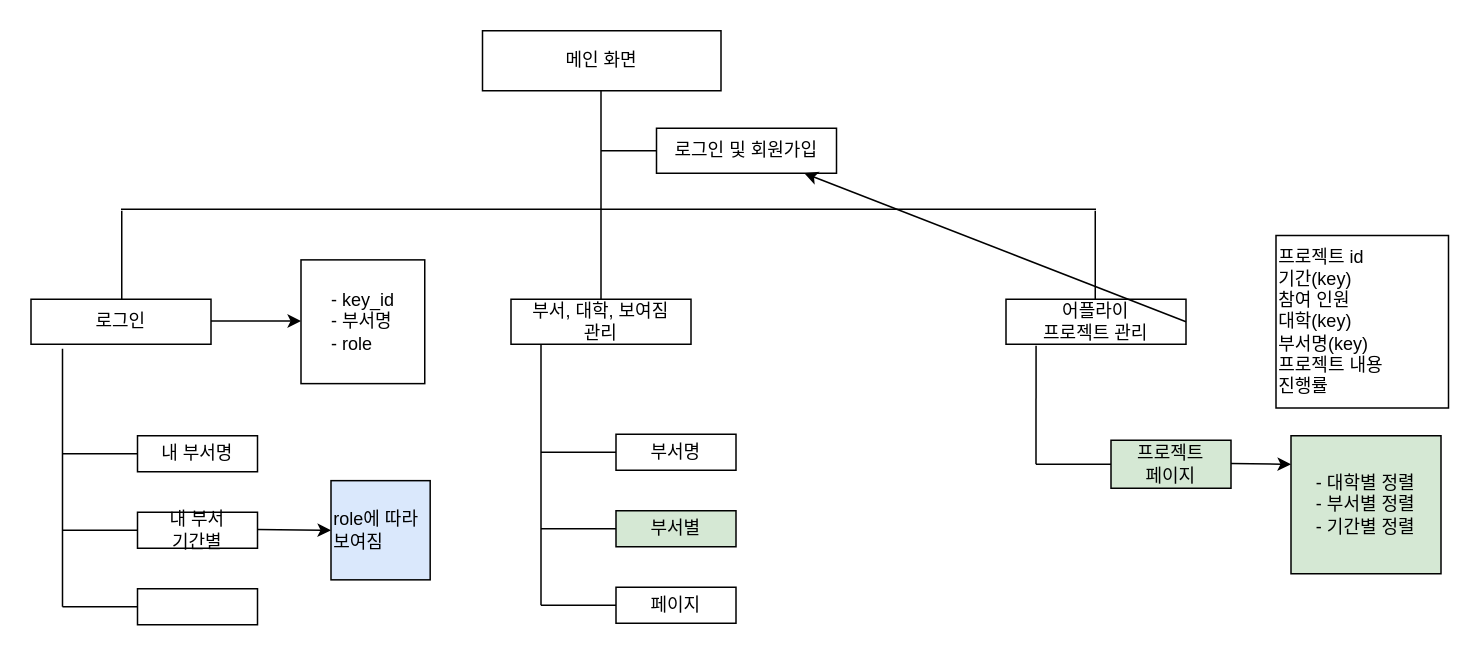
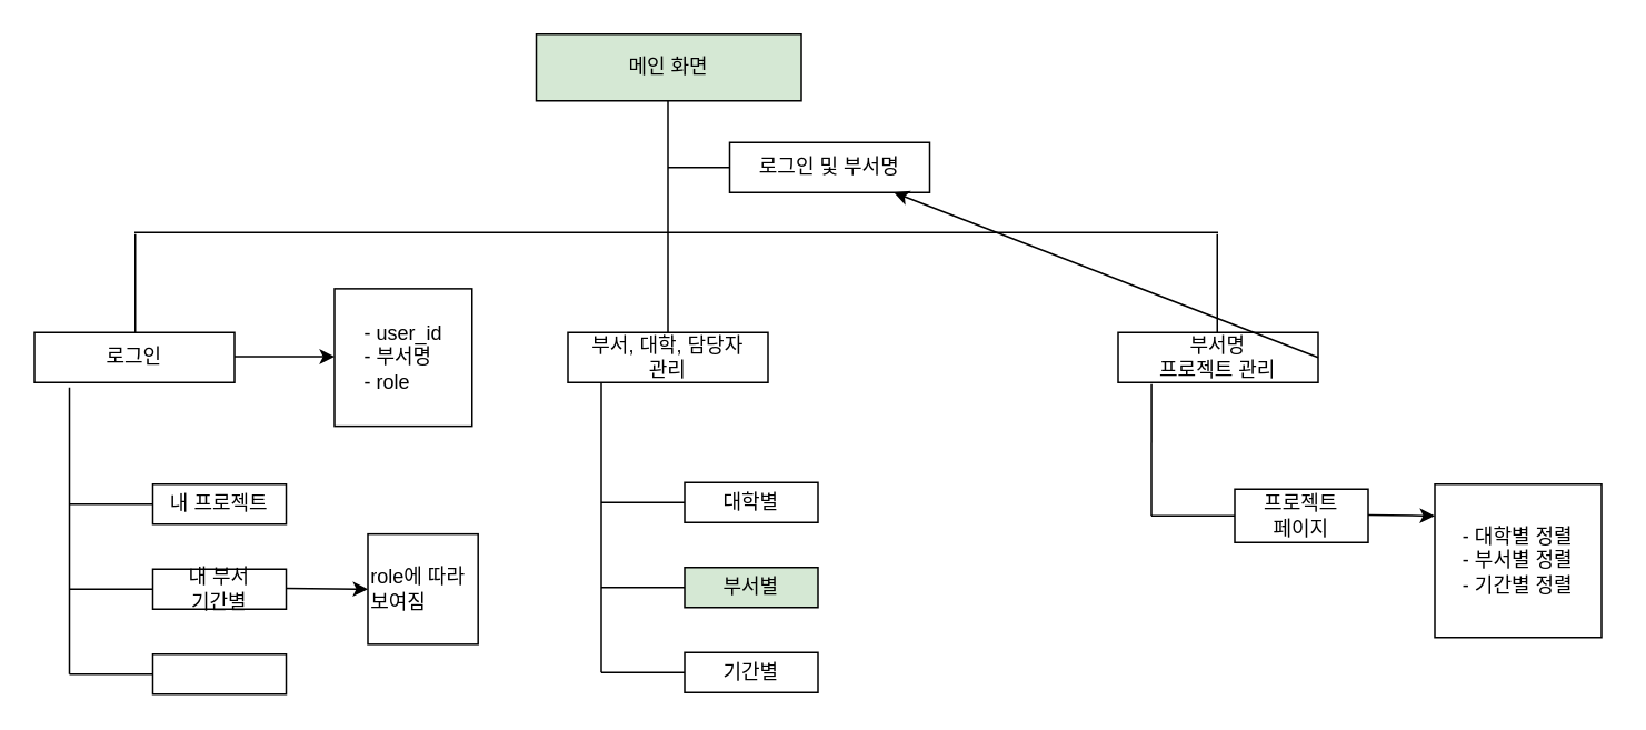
  <mxCell id="0" />
  <mxCell id="1" parent="0" />
- <mxCell id="2" value="메인 화면" style="rounded=0;whiteSpace=wrap;html=1;" vertex="1" parent="1"><mxGeometry x="321" y="20" width="159" height="40" as="geometry" /></mxCell>
+ <mxCell id="2" value="메인 화면" style="rounded=0;whiteSpace=wrap;html=1;fillColor=#d5e8d4;" vertex="1" parent="1"><mxGeometry x="321" y="20" width="159" height="40" as="geometry" /></mxCell>
  <mxCell id="3" value="" style="endArrow=none;html=1;rounded=0;entryX=0.5;entryY=1;entryDx=0;entryDy=0;exitX=0.5;exitY=0;exitDx=0;exitDy=0;" edge="1" parent="1" source="21"><mxGeometry width="50" height="50" relative="1" as="geometry"><mxPoint x="400" y="140" as="sourcePoint" /><mxPoint x="400" y="60" as="targetPoint" /></mxGeometry></mxCell>
  <mxCell id="4" value="" style="endArrow=none;html=1;rounded=0;" edge="1" parent="1"><mxGeometry width="50" height="50" relative="1" as="geometry"><mxPoint x="400" y="100" as="sourcePoint" /><mxPoint x="437" y="100" as="targetPoint" /></mxGeometry></mxCell>
- <mxCell id="5" value="로그인 및 회원가입" style="rounded=0;whiteSpace=wrap;html=1;" vertex="1" parent="1"><mxGeometry x="437" y="85" width="120" height="30" as="geometry" /></mxCell>
+ <mxCell id="5" value="로그인 및 부서명" style="rounded=0;whiteSpace=wrap;html=1;" vertex="1" parent="1"><mxGeometry x="437" y="85" width="120" height="30" as="geometry" /></mxCell>
  <mxCell id="6" value="" style="endArrow=none;html=1;rounded=0;" edge="1" parent="1"><mxGeometry width="50" height="50" relative="1" as="geometry"><mxPoint x="80" y="139" as="sourcePoint" /><mxPoint x="730" y="139" as="targetPoint" /></mxGeometry></mxCell>
  <mxCell id="7" value="" style="endArrow=none;html=1;rounded=0;" edge="1" parent="1"><mxGeometry width="50" height="50" relative="1" as="geometry"><mxPoint x="80.5" y="199" as="sourcePoint" /><mxPoint x="80.5" y="140" as="targetPoint" /></mxGeometry></mxCell>
  <mxCell id="8" value="로그인" style="rounded=0;whiteSpace=wrap;html=1;" vertex="1" parent="1"><mxGeometry x="20" y="199" width="120" height="30" as="geometry" /></mxCell>
  <mxCell id="9" value="" style="endArrow=none;html=1;rounded=0;" edge="1" parent="1"><mxGeometry width="50" height="50" relative="1" as="geometry"><mxPoint x="729.5" y="199" as="sourcePoint" /><mxPoint x="729.5" y="140" as="targetPoint" /></mxGeometry></mxCell>
- <mxCell id="10" value="어플라이 &lt;br&gt;프로젝트 관리" style="rounded=0;whiteSpace=wrap;html=1;" vertex="1" parent="1"><mxGeometry x="670" y="199" width="120" height="30" as="geometry" /></mxCell>
+ <mxCell id="10" value="부서명 &lt;br&gt;프로젝트 관리" style="rounded=0;whiteSpace=wrap;html=1;" vertex="1" parent="1"><mxGeometry x="670" y="199" width="120" height="30" as="geometry" /></mxCell>
  <mxCell id="11" value="" style="endArrow=none;html=1;rounded=0;entryX=0.175;entryY=1.1;entryDx=0;entryDy=0;entryPerimeter=0;" edge="1" parent="1" target="8"><mxGeometry width="50" height="50" relative="1" as="geometry"><mxPoint x="41" y="404" as="sourcePoint" /><mxPoint x="41" y="239" as="targetPoint" /></mxGeometry></mxCell>
  <mxCell id="12" value="" style="endArrow=none;html=1;rounded=0;" edge="1" parent="1"><mxGeometry width="50" height="50" relative="1" as="geometry"><mxPoint x="41" y="302" as="sourcePoint" /><mxPoint x="91" y="302" as="targetPoint" /></mxGeometry></mxCell>
  <mxCell id="13" value="" style="endArrow=none;html=1;rounded=0;" edge="1" parent="1"><mxGeometry width="50" height="50" relative="1" as="geometry"><mxPoint x="41" y="353" as="sourcePoint" /><mxPoint x="91" y="353" as="targetPoint" /></mxGeometry></mxCell>
- <mxCell id="14" value="내 부서명" style="rounded=0;whiteSpace=wrap;html=1;" vertex="1" parent="1"><mxGeometry x="91" y="290" width="80" height="24" as="geometry" /></mxCell>
+ <mxCell id="14" value="내 프로젝트" style="rounded=0;whiteSpace=wrap;html=1;" vertex="1" parent="1"><mxGeometry x="91" y="290" width="80" height="24" as="geometry" /></mxCell>
  <mxCell id="15" value="내 부서 &lt;br&gt;기간별" style="rounded=0;whiteSpace=wrap;html=1;" vertex="1" parent="1"><mxGeometry x="91" y="341" width="80" height="24" as="geometry" /></mxCell>
  <mxCell id="16" value="" style="endArrow=none;html=1;rounded=0;entryX=0.167;entryY=1.033;entryDx=0;entryDy=0;entryPerimeter=0;" edge="1" parent="1" target="10"><mxGeometry width="50" height="50" relative="1" as="geometry"><mxPoint x="690" y="309" as="sourcePoint" /><mxPoint x="690" y="249" as="targetPoint" /></mxGeometry></mxCell>
  <mxCell id="17" value="" style="endArrow=none;html=1;rounded=0;" edge="1" parent="1"><mxGeometry width="50" height="50" relative="1" as="geometry"><mxPoint x="690" y="309" as="sourcePoint" /><mxPoint x="740" y="309" as="targetPoint" /></mxGeometry></mxCell>
- <mxCell id="18" value="프로젝트&lt;br&gt;페이지" style="rounded=0;whiteSpace=wrap;html=1;fillColor=#d5e8d4;" vertex="1" parent="1"><mxGeometry x="740" y="293" width="80" height="32" as="geometry" /></mxCell>
- <mxCell id="19" value="&lt;span style=&quot;background-color: initial;&quot;&gt;프로젝트 id&lt;/span&gt;&lt;br&gt;&lt;span style=&quot;background-color: initial;&quot;&gt;기간(key)&lt;/span&gt;&lt;br&gt;&lt;span style=&quot;background-color: initial;&quot;&gt;참여 인원&lt;/span&gt;&lt;br&gt;&lt;span style=&quot;background-color: initial;&quot;&gt;대학(key)&lt;/span&gt;&lt;br&gt;&lt;span style=&quot;background-color: initial;&quot;&gt;부서명(key)&lt;/span&gt;&lt;br&gt;&lt;span style=&quot;background-color: initial;&quot;&gt;프로젝트 내용&lt;/span&gt;&lt;br&gt;&lt;span style=&quot;background-color: initial;&quot;&gt;진행률&lt;/span&gt;" style="whiteSpace=wrap;html=1;aspect=fixed;align=left;" vertex="1" parent="1"><mxGeometry x="850" y="156.5" width="115" height="115" as="geometry" /></mxCell>
+ <mxCell id="18" value="프로젝트&lt;br&gt;페이지" style="rounded=0;whiteSpace=wrap;html=1;" vertex="1" parent="1"><mxGeometry x="740" y="293" width="80" height="32" as="geometry" /></mxCell>
  <mxCell id="20" value="" style="endArrow=classic;html=1;rounded=0;exitX=1;exitY=0.5;exitDx=0;exitDy=0;" edge="1" parent="1" source="10" target="5"><mxGeometry width="50" height="50" relative="1" as="geometry"><mxPoint x="790" y="215.99" as="sourcePoint" /><mxPoint x="840" y="216" as="targetPoint" /></mxGeometry></mxCell>
- <mxCell id="21" value="부서, 대학, 보여짐&lt;br&gt;관리" style="rounded=0;whiteSpace=wrap;html=1;" vertex="1" parent="1"><mxGeometry x="340" y="199" width="120" height="30" as="geometry" /></mxCell>
+ <mxCell id="21" value="부서, 대학, 담당자&lt;br&gt;관리" style="rounded=0;whiteSpace=wrap;html=1;" vertex="1" parent="1"><mxGeometry x="340" y="199" width="120" height="30" as="geometry" /></mxCell>
  <mxCell id="22" value="" style="endArrow=none;html=1;rounded=0;" edge="1" parent="1"><mxGeometry width="50" height="50" relative="1" as="geometry"><mxPoint x="41" y="404" as="sourcePoint" /><mxPoint x="91" y="404" as="targetPoint" /></mxGeometry></mxCell>
  <mxCell id="23" value="" style="rounded=0;whiteSpace=wrap;html=1;" vertex="1" parent="1"><mxGeometry x="91" y="392" width="80" height="24" as="geometry" /></mxCell>
  <mxCell id="24" value="" style="endArrow=none;html=1;rounded=0;entryX=0.167;entryY=1.033;entryDx=0;entryDy=0;entryPerimeter=0;" edge="1" parent="1"><mxGeometry width="50" height="50" relative="1" as="geometry"><mxPoint x="360" y="403" as="sourcePoint" /><mxPoint x="360" y="229" as="targetPoint" /></mxGeometry></mxCell>
  <mxCell id="25" value="" style="endArrow=none;html=1;rounded=0;" edge="1" parent="1"><mxGeometry width="50" height="50" relative="1" as="geometry"><mxPoint x="360" y="301" as="sourcePoint" /><mxPoint x="410" y="301" as="targetPoint" /></mxGeometry></mxCell>
  <mxCell id="26" value="" style="endArrow=none;html=1;rounded=0;" edge="1" parent="1"><mxGeometry width="50" height="50" relative="1" as="geometry"><mxPoint x="360" y="352" as="sourcePoint" /><mxPoint x="410" y="352" as="targetPoint" /></mxGeometry></mxCell>
- <mxCell id="27" value="부서명" style="rounded=0;whiteSpace=wrap;html=1;" vertex="1" parent="1"><mxGeometry x="410" y="289" width="80" height="24" as="geometry" /></mxCell>
+ <mxCell id="27" value="대학별" style="rounded=0;whiteSpace=wrap;html=1;" vertex="1" parent="1"><mxGeometry x="410" y="289" width="80" height="24" as="geometry" /></mxCell>
  <mxCell id="28" value="부서별" style="rounded=0;whiteSpace=wrap;html=1;fillColor=#d5e8d4;" vertex="1" parent="1"><mxGeometry x="410" y="340" width="80" height="24" as="geometry" /></mxCell>
  <mxCell id="29" value="" style="endArrow=none;html=1;rounded=0;" edge="1" parent="1"><mxGeometry width="50" height="50" relative="1" as="geometry"><mxPoint x="360" y="403" as="sourcePoint" /><mxPoint x="410" y="403" as="targetPoint" /></mxGeometry></mxCell>
- <mxCell id="30" value="페이지" style="rounded=0;whiteSpace=wrap;html=1;" vertex="1" parent="1"><mxGeometry x="410" y="391" width="80" height="24" as="geometry" /></mxCell>
- <mxCell id="31" value="&lt;span style=&quot;background-color: initial;&quot;&gt;- 대학별 정렬&lt;br&gt;- 부서별 정렬&lt;br&gt;- 기간별 정렬&lt;br&gt;&lt;/span&gt;" style="rounded=0;whiteSpace=wrap;html=1;fillColor=#d5e8d4;" vertex="1" parent="1"><mxGeometry x="860" y="290" width="100" height="92" as="geometry" /></mxCell>
+ <mxCell id="30" value="기간별" style="rounded=0;whiteSpace=wrap;html=1;" vertex="1" parent="1"><mxGeometry x="410" y="391" width="80" height="24" as="geometry" /></mxCell>
+ <mxCell id="31" value="&lt;span style=&quot;background-color: initial;&quot;&gt;- 대학별 정렬&lt;br&gt;- 부서별 정렬&lt;br&gt;- 기간별 정렬&lt;br&gt;&lt;/span&gt;" style="rounded=0;whiteSpace=wrap;html=1;" vertex="1" parent="1"><mxGeometry x="860" y="290" width="100" height="92" as="geometry" /></mxCell>
  <mxCell id="32" value="" style="endArrow=classic;html=1;rounded=0;exitX=1;exitY=0.5;exitDx=0;exitDy=0;" edge="1" parent="1"><mxGeometry width="50" height="50" relative="1" as="geometry"><mxPoint x="820" y="308.5" as="sourcePoint" /><mxPoint x="860" y="309" as="targetPoint" /></mxGeometry></mxCell>
- <mxCell id="33" value="&lt;div style=&quot;text-align: left;&quot;&gt;&lt;span style=&quot;background-color: initial;&quot;&gt;- key_id&lt;/span&gt;&lt;/div&gt;&lt;span style=&quot;background-color: initial;&quot;&gt;&lt;div style=&quot;text-align: left;&quot;&gt;&lt;span style=&quot;background-color: initial;&quot;&gt;- 부서명&lt;/span&gt;&lt;/div&gt;&lt;/span&gt;&lt;span style=&quot;background-color: initial;&quot;&gt;&lt;div style=&quot;text-align: left;&quot;&gt;&lt;span style=&quot;background-color: initial;&quot;&gt;- role&lt;/span&gt;&lt;/div&gt;&lt;/span&gt;" style="whiteSpace=wrap;html=1;aspect=fixed;align=center;" vertex="1" parent="1"><mxGeometry x="200" y="172.75" width="82.5" height="82.5" as="geometry" /></mxCell>
+ <mxCell id="33" value="&lt;div style=&quot;text-align: left;&quot;&gt;&lt;span style=&quot;background-color: initial;&quot;&gt;- user_id&lt;/span&gt;&lt;/div&gt;&lt;span style=&quot;background-color: initial;&quot;&gt;&lt;div style=&quot;text-align: left;&quot;&gt;&lt;span style=&quot;background-color: initial;&quot;&gt;- 부서명&lt;/span&gt;&lt;/div&gt;&lt;/span&gt;&lt;span style=&quot;background-color: initial;&quot;&gt;&lt;div style=&quot;text-align: left;&quot;&gt;&lt;span style=&quot;background-color: initial;&quot;&gt;- role&lt;/span&gt;&lt;/div&gt;&lt;/span&gt;" style="whiteSpace=wrap;html=1;aspect=fixed;align=center;" vertex="1" parent="1"><mxGeometry x="200" y="172.75" width="82.5" height="82.5" as="geometry" /></mxCell>
  <mxCell id="34" value="" style="endArrow=classic;html=1;rounded=0;exitX=1;exitY=0.5;exitDx=0;exitDy=0;entryX=0;entryY=0.5;entryDx=0;entryDy=0;" edge="1" parent="1"><mxGeometry width="50" height="50" relative="1" as="geometry"><mxPoint x="140" y="213.5" as="sourcePoint" /><mxPoint x="200" y="213.5" as="targetPoint" /></mxGeometry></mxCell>
  <mxCell id="35" value="" style="endArrow=classic;html=1;rounded=0;exitX=1;exitY=0.5;exitDx=0;exitDy=0;" edge="1" parent="1"><mxGeometry width="50" height="50" relative="1" as="geometry"><mxPoint x="171" y="352.5" as="sourcePoint" /><mxPoint x="220" y="353" as="targetPoint" /></mxGeometry></mxCell>
- <mxCell id="36" value="role에 따라 보여짐" style="whiteSpace=wrap;html=1;aspect=fixed;align=left;fillColor=#dae8fc;" vertex="1" parent="1"><mxGeometry x="220" y="319.94" width="66.12" height="66.12" as="geometry" /></mxCell>
+ <mxCell id="36" value="role에 따라 보여짐" style="whiteSpace=wrap;html=1;aspect=fixed;align=left;" vertex="1" parent="1"><mxGeometry x="220" y="319.94" width="66.12" height="66.12" as="geometry" /></mxCell>
